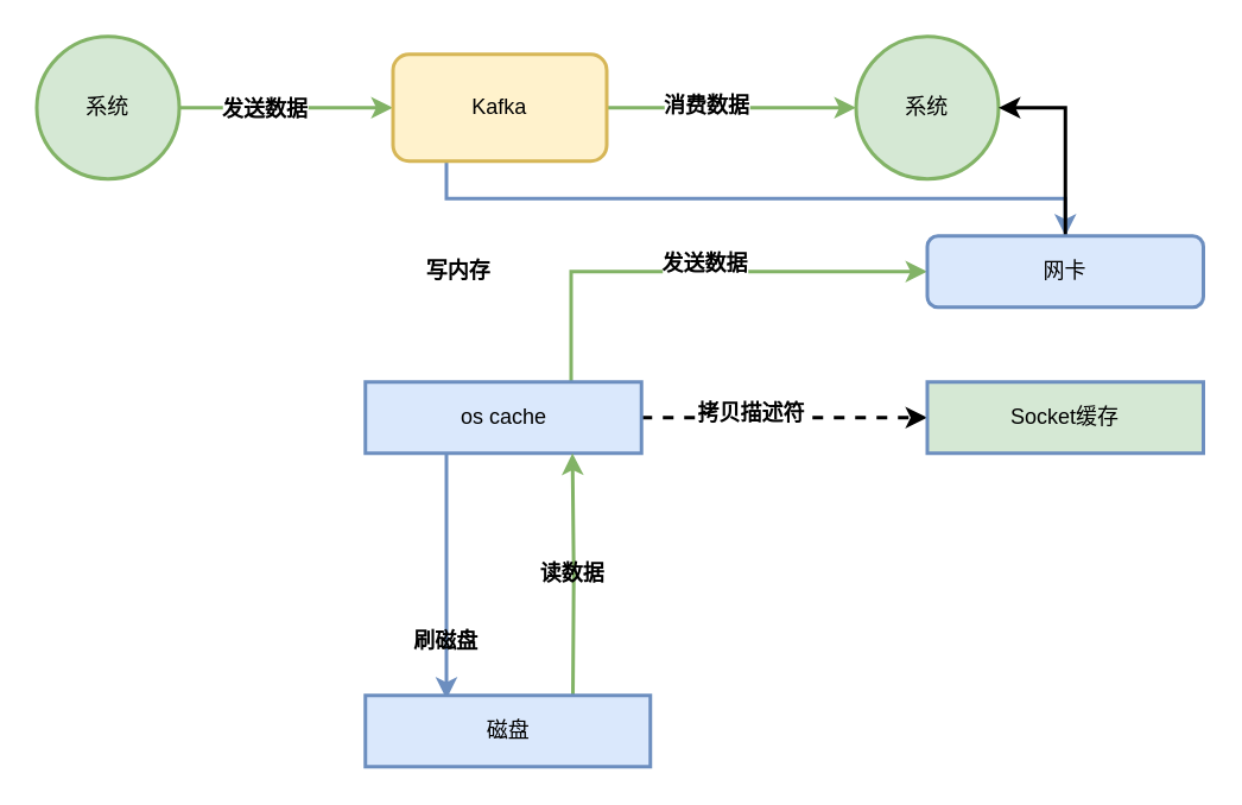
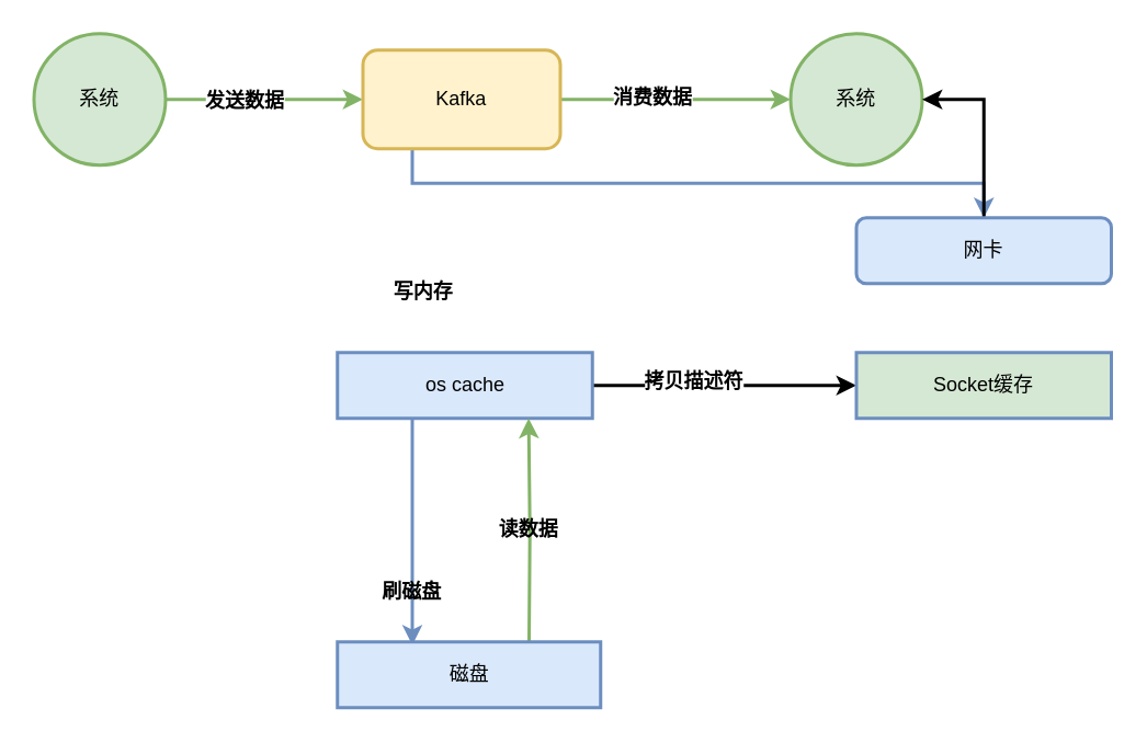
  <mxCell id="0" />
  <mxCell id="1" parent="0" />
  <mxCell id="2" style="edgeStyle=orthogonalEdgeStyle;rounded=0;orthogonalLoop=1;jettySize=auto;html=1;entryX=0;entryY=0.5;entryDx=0;entryDy=0;strokeWidth=2;fillColor=#d5e8d4;strokeColor=#82b366;" parent="1" source="4" target="8" edge="1"><mxGeometry relative="1" as="geometry" /></mxCell>
  <mxCell id="3" value="发送数据" style="text;html=1;resizable=0;points=[];align=center;verticalAlign=middle;labelBackgroundColor=#ffffff;fontStyle=1" parent="2" vertex="1" connectable="0"><mxGeometry x="-0.222" y="-3" relative="1" as="geometry"><mxPoint y="-3" as="offset" /></mxGeometry></mxCell>
  <mxCell id="4" value="系统" style="ellipse;whiteSpace=wrap;html=1;aspect=fixed;strokeWidth=2;fillColor=#d5e8d4;strokeColor=#82b366;" parent="1" vertex="1"><mxGeometry x="20" y="20" width="80" height="80" as="geometry" /></mxCell>
  <mxCell id="5" style="edgeStyle=orthogonalEdgeStyle;rounded=0;orthogonalLoop=1;jettySize=auto;html=1;exitX=0.25;exitY=1;exitDx=0;exitDy=0;strokeWidth=2;fillColor=#dae8fc;strokeColor=#6c8ebf;" parent="1" source="8" target="22" edge="1"><mxGeometry relative="1" as="geometry" /></mxCell>
  <mxCell id="6" style="edgeStyle=orthogonalEdgeStyle;rounded=0;orthogonalLoop=1;jettySize=auto;html=1;entryX=0;entryY=0.5;entryDx=0;entryDy=0;fillColor=#d5e8d4;strokeColor=#82b366;strokeWidth=2;" parent="1" source="8" target="19" edge="1"><mxGeometry relative="1" as="geometry" /></mxCell>
  <mxCell id="7" value="消费数据" style="text;html=1;resizable=0;points=[];align=center;verticalAlign=middle;labelBackgroundColor=#ffffff;fontStyle=1" parent="6" vertex="1" connectable="0"><mxGeometry x="-0.289" y="-1" relative="1" as="geometry"><mxPoint x="5" y="-3" as="offset" /></mxGeometry></mxCell>
  <mxCell id="8" value="Kafka" style="rounded=1;whiteSpace=wrap;html=1;strokeWidth=2;fillColor=#fff2cc;strokeColor=#d6b656;" parent="1" vertex="1"><mxGeometry x="220" y="30" width="120" height="60" as="geometry" /></mxCell>
  <mxCell id="9" style="edgeStyle=orthogonalEdgeStyle;rounded=0;orthogonalLoop=1;jettySize=auto;html=1;entryX=0.453;entryY=0.05;entryDx=0;entryDy=0;fillColor=#dae8fc;strokeColor=#6c8ebf;strokeWidth=2;entryPerimeter=0;" parent="1" edge="1"><mxGeometry relative="1" as="geometry"><mxPoint x="250" y="254" as="sourcePoint" /><mxPoint x="250" y="392" as="targetPoint" /></mxGeometry></mxCell>
- <mxCell id="10" style="edgeStyle=orthogonalEdgeStyle;rounded=0;orthogonalLoop=1;jettySize=auto;html=1;entryX=0;entryY=0.5;entryDx=0;entryDy=0;strokeWidth=2;fillColor=#d5e8d4;strokeColor=#82b366;" parent="1" source="14" target="22" edge="1"><mxGeometry relative="1" as="geometry"><Array as="points"><mxPoint x="320" y="152" /></Array></mxGeometry></mxCell>
- <mxCell id="11" value="发送数据" style="text;html=1;resizable=0;points=[];align=center;verticalAlign=middle;labelBackgroundColor=#ffffff;fontStyle=1" parent="10" vertex="1" connectable="0"><mxGeometry x="0.038" y="5" relative="1" as="geometry"><mxPoint as="offset" /></mxGeometry></mxCell>
- <mxCell id="12" style="edgeStyle=orthogonalEdgeStyle;rounded=0;orthogonalLoop=1;jettySize=auto;html=1;entryX=0;entryY=0.5;entryDx=0;entryDy=0;strokeWidth=2;dashed=1;" parent="1" source="14" target="23" edge="1"><mxGeometry relative="1" as="geometry" /></mxCell>
+ <mxCell id="12" style="edgeStyle=orthogonalEdgeStyle;rounded=0;orthogonalLoop=1;jettySize=auto;html=1;entryX=0;entryY=0.5;entryDx=0;entryDy=0;strokeWidth=2;dashed=0;" parent="1" source="14" target="23" edge="1"><mxGeometry relative="1" as="geometry" /></mxCell>
  <mxCell id="13" value="拷贝描述符" style="text;html=1;resizable=0;points=[];align=center;verticalAlign=middle;labelBackgroundColor=#ffffff;fontStyle=1" parent="12" vertex="1" connectable="0"><mxGeometry x="-0.246" y="3" relative="1" as="geometry"><mxPoint as="offset" /></mxGeometry></mxCell>
  <mxCell id="14" value="os cache" style="rounded=0;whiteSpace=wrap;html=1;strokeWidth=2;fillColor=#dae8fc;strokeColor=#6c8ebf;" parent="1" vertex="1"><mxGeometry x="204.5" y="214" width="155" height="40" as="geometry" /></mxCell>
  <mxCell id="15" style="edgeStyle=orthogonalEdgeStyle;rounded=0;orthogonalLoop=1;jettySize=auto;html=1;entryX=0.75;entryY=1;entryDx=0;entryDy=0;strokeWidth=2;fillColor=#d5e8d4;strokeColor=#82b366;" parent="1" target="14" edge="1"><mxGeometry relative="1" as="geometry"><mxPoint x="321" y="390" as="sourcePoint" /></mxGeometry></mxCell>
  <mxCell id="16" value="磁盘" style="rounded=0;whiteSpace=wrap;html=1;strokeWidth=2;fillColor=#dae8fc;strokeColor=#6c8ebf;" parent="1" vertex="1"><mxGeometry x="204.5" y="390" width="160" height="40" as="geometry" /></mxCell>
- <mxCell id="17" value="写内存" style="text;html=1;resizable=0;points=[];autosize=1;align=left;verticalAlign=top;spacingTop=-4;fontStyle=1" parent="1" vertex="1"><mxGeometry x="237" y="142" width="50" height="20" as="geometry" /></mxCell>
+ <mxCell id="17" value="写内存" style="text;html=1;resizable=0;points=[];autosize=1;align=left;verticalAlign=top;spacingTop=-4;fontStyle=1" parent="1" vertex="1"><mxGeometry x="237" y="167" width="50" height="20" as="geometry" /></mxCell>
  <mxCell id="18" value="刷磁盘" style="text;html=1;resizable=0;points=[];autosize=1;align=left;verticalAlign=top;spacingTop=-4;fontStyle=1" parent="1" vertex="1"><mxGeometry x="230" y="350" width="50" height="20" as="geometry" /></mxCell>
  <mxCell id="19" value="系统" style="ellipse;whiteSpace=wrap;html=1;aspect=fixed;strokeWidth=2;fillColor=#d5e8d4;strokeColor=#82b366;" parent="1" vertex="1"><mxGeometry x="480" y="20" width="80" height="80" as="geometry" /></mxCell>
  <mxCell id="20" value="读数据" style="text;html=1;resizable=0;points=[];autosize=1;align=left;verticalAlign=top;spacingTop=-4;fontStyle=1" parent="1" vertex="1"><mxGeometry x="301" y="312" width="50" height="20" as="geometry" /></mxCell>
  <mxCell id="21" style="edgeStyle=orthogonalEdgeStyle;rounded=0;orthogonalLoop=1;jettySize=auto;html=1;exitX=0.5;exitY=0;exitDx=0;exitDy=0;entryX=1;entryY=0.5;entryDx=0;entryDy=0;strokeWidth=2;" parent="1" source="22" target="19" edge="1"><mxGeometry relative="1" as="geometry" /></mxCell>
  <mxCell id="22" value="网卡" style="whiteSpace=wrap;html=1;strokeWidth=2;fillColor=#dae8fc;strokeColor=#6c8ebf;rounded=1;" parent="1" vertex="1"><mxGeometry x="520" y="132" width="155" height="40" as="geometry" /></mxCell>
  <mxCell id="23" value="Socket缓存" style="rounded=0;whiteSpace=wrap;html=1;strokeWidth=2;fillColor=#d5e8d4;strokeColor=#6c8ebf;" parent="1" vertex="1"><mxGeometry x="520" y="214" width="155" height="40" as="geometry" /></mxCell>
